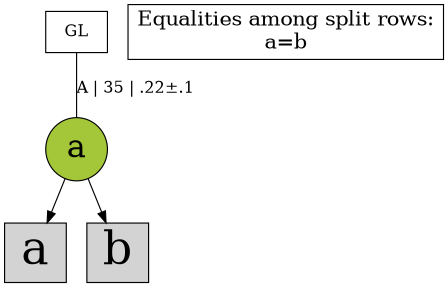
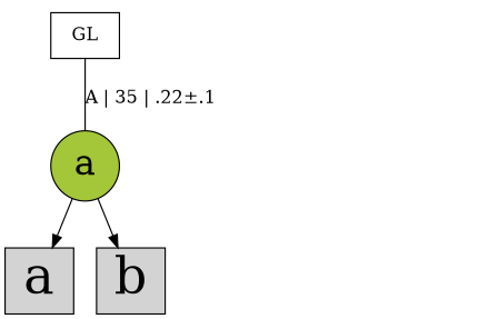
  digraph {
    node [fontsize=40 shape=box style=filled]
    edge [arrowhead=normal]
    n1 [fillcolor="#a4c639" fontsize=28 label=a shape=oval]
    n2 [label=a]
    n3 [label=b]
-   n4 [fontsize=18 label="Equalities among split rows:\na=b\n" style=""]
    n5 [fillcolor=white label=GL fontsize=""]
    subgraph sub_1 {
      rank=same
      n1
    }
    n1 -> n2
    n1 -> n3
    n5 -> n1 [arrowhead=none label="A | 35 | .22±.1"]
  }
